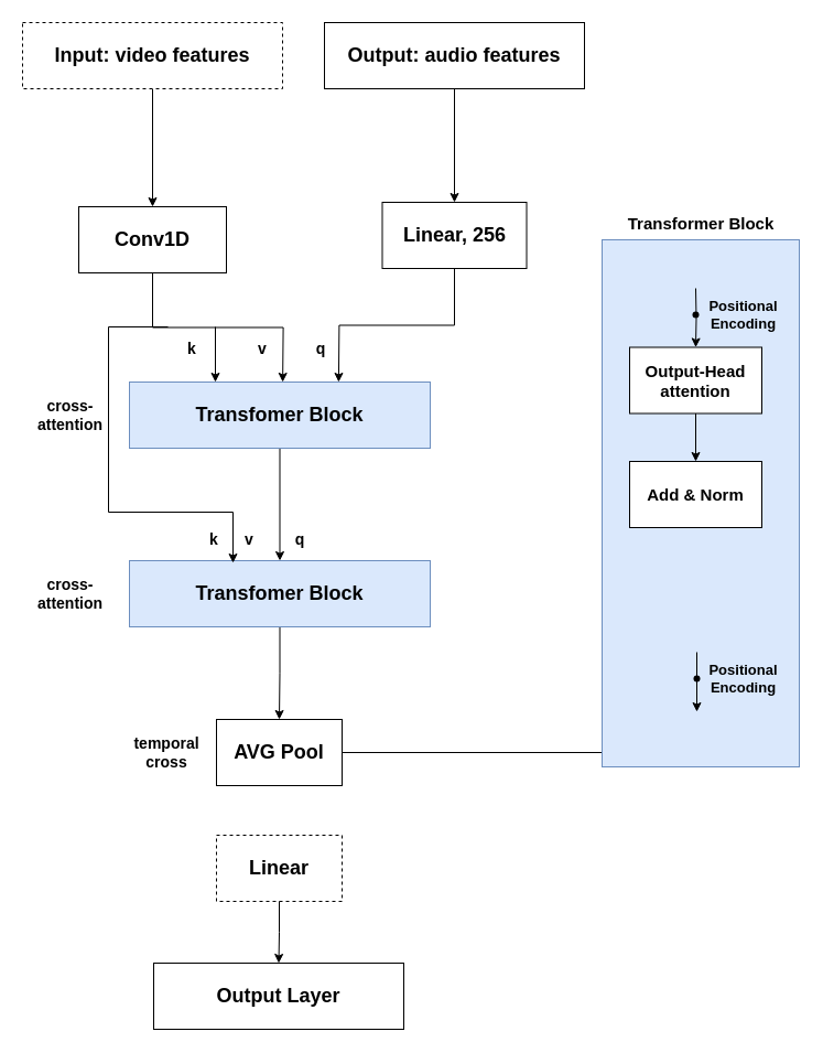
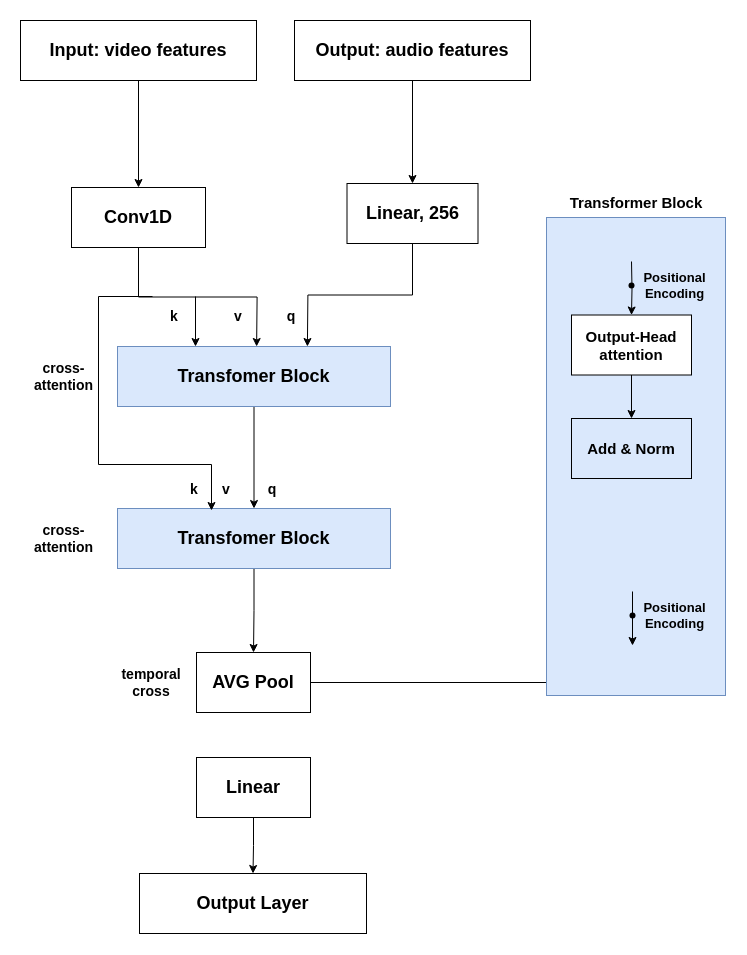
  <mxCell id="0" />
  <mxCell id="1" parent="0" />
  <mxCell id="2" style="edgeStyle=orthogonalEdgeStyle;rounded=0;orthogonalLoop=1;jettySize=auto;html=1;exitX=0.5;exitY=1;exitDx=0;exitDy=0;entryX=0.5;entryY=0;entryDx=0;entryDy=0;" edge="1" parent="1" source="3" target="5"><mxGeometry relative="1" as="geometry" /></mxCell>
- <mxCell id="3" value="&lt;font size=&quot;1&quot;&gt;&lt;b style=&quot;font-size: 18px;&quot;&gt;Input: video features&lt;/b&gt;&lt;/font&gt;" style="rounded=0;whiteSpace=wrap;html=1;dashed=1;" vertex="1" parent="1"><mxGeometry x="20" y="20" width="236" height="60" as="geometry" /></mxCell>
+ <mxCell id="3" value="&lt;font size=&quot;1&quot;&gt;&lt;b style=&quot;font-size: 18px;&quot;&gt;Input: video features&lt;/b&gt;&lt;/font&gt;" style="rounded=0;whiteSpace=wrap;html=1;" vertex="1" parent="1"><mxGeometry x="20" y="20" width="236" height="60" as="geometry" /></mxCell>
  <mxCell id="4" value="&lt;font style=&quot;font-size: 18px;&quot;&gt;&lt;b&gt;Linear, 256&lt;br&gt;&lt;/b&gt;&lt;/font&gt;" style="rounded=0;whiteSpace=wrap;html=1;" vertex="1" parent="1"><mxGeometry x="346.5" y="183" width="131" height="60" as="geometry" /></mxCell>
  <mxCell id="5" value="&lt;font style=&quot;font-size: 18px;&quot;&gt;&lt;b&gt;Conv1D&lt;br&gt;&lt;/b&gt;&lt;/font&gt;" style="rounded=0;whiteSpace=wrap;html=1;" vertex="1" parent="1"><mxGeometry x="71" y="187" width="134" height="60" as="geometry" /></mxCell>
  <mxCell id="6" value="" style="edgeStyle=orthogonalEdgeStyle;rounded=0;orthogonalLoop=1;jettySize=auto;html=1;" edge="1" parent="1" source="7" target="9"><mxGeometry relative="1" as="geometry" /></mxCell>
  <mxCell id="7" value="&lt;font style=&quot;font-size: 18px;&quot;&gt;&lt;b&gt;Transfomer Block&lt;br&gt;&lt;/b&gt;&lt;/font&gt;" style="rounded=0;whiteSpace=wrap;html=1;fillColor=#dae8fc;strokeColor=#6c8ebf;" vertex="1" parent="1"><mxGeometry x="117" y="346" width="273" height="60" as="geometry" /></mxCell>
  <mxCell id="8" value="" style="edgeStyle=orthogonalEdgeStyle;rounded=0;orthogonalLoop=1;jettySize=auto;html=1;" edge="1" parent="1" source="9" target="17"><mxGeometry relative="1" as="geometry" /></mxCell>
  <mxCell id="9" value="&lt;font style=&quot;font-size: 18px;&quot;&gt;&lt;b&gt;Transfomer Block&lt;br&gt;&lt;/b&gt;&lt;/font&gt;" style="rounded=0;whiteSpace=wrap;html=1;fillColor=#dae8fc;strokeColor=#6c8ebf;" vertex="1" parent="1"><mxGeometry x="117" y="508" width="273" height="60" as="geometry" /></mxCell>
  <mxCell id="10" style="edgeStyle=orthogonalEdgeStyle;rounded=0;orthogonalLoop=1;jettySize=auto;html=1;exitX=0.5;exitY=1;exitDx=0;exitDy=0;entryX=0.626;entryY=0;entryDx=0;entryDy=0;entryPerimeter=0;" edge="1" parent="1" source="4"><mxGeometry relative="1" as="geometry"><mxPoint x="306.898" y="346" as="targetPoint" /></mxGeometry></mxCell>
  <mxCell id="11" style="edgeStyle=orthogonalEdgeStyle;rounded=0;orthogonalLoop=1;jettySize=auto;html=1;exitX=0.5;exitY=1;exitDx=0;exitDy=0;entryX=0.44;entryY=0;entryDx=0;entryDy=0;entryPerimeter=0;" edge="1" parent="1" source="5"><mxGeometry relative="1" as="geometry"><mxPoint x="256.12" y="346" as="targetPoint" /></mxGeometry></mxCell>
  <mxCell id="12" value="" style="endArrow=classic;html=1;rounded=0;" edge="1" parent="1"><mxGeometry width="50" height="50" relative="1" as="geometry"><mxPoint x="195" y="296" as="sourcePoint" /><mxPoint x="195" y="346" as="targetPoint" /></mxGeometry></mxCell>
  <mxCell id="13" value="&lt;b&gt;&lt;font style=&quot;font-size: 14px;&quot;&gt;k&lt;/font&gt;&lt;/b&gt;" style="text;html=1;align=center;verticalAlign=middle;whiteSpace=wrap;rounded=0;" vertex="1" parent="1"><mxGeometry x="163" y="301" width="22" height="30" as="geometry" /></mxCell>
  <mxCell id="14" value="&lt;b&gt;&lt;font style=&quot;font-size: 14px;&quot;&gt;v&lt;/font&gt;&lt;/b&gt;" style="text;html=1;align=center;verticalAlign=middle;whiteSpace=wrap;rounded=0;" vertex="1" parent="1"><mxGeometry x="227" y="301" width="22" height="30" as="geometry" /></mxCell>
  <mxCell id="15" value="&lt;b style=&quot;font-size: 14px;&quot;&gt;q&lt;/b&gt;" style="text;html=1;align=center;verticalAlign=middle;whiteSpace=wrap;rounded=0;" vertex="1" parent="1"><mxGeometry x="280" y="301" width="22" height="30" as="geometry" /></mxCell>
  <mxCell id="16" value="" style="group" vertex="1" connectable="0" parent="1"><mxGeometry x="139" y="652" width="227" height="200" as="geometry" /></mxCell>
  <mxCell id="17" value="&lt;font style=&quot;font-size: 18px;&quot;&gt;&lt;b&gt;AVG Pool&lt;br&gt;&lt;/b&gt;&lt;/font&gt;" style="rounded=0;whiteSpace=wrap;html=1;" vertex="1" parent="16"><mxGeometry x="57" width="114" height="60" as="geometry" /></mxCell>
- <mxCell id="18" value="&lt;font style=&quot;font-size: 18px;&quot;&gt;&lt;b&gt;Linear&lt;/b&gt;&lt;/font&gt;" style="rounded=0;whiteSpace=wrap;html=1;dashed=1;" vertex="1" parent="16"><mxGeometry x="57" y="105" width="114" height="60" as="geometry" /></mxCell>
+ <mxCell id="18" value="&lt;font style=&quot;font-size: 18px;&quot;&gt;&lt;b&gt;Linear&lt;/b&gt;&lt;/font&gt;" style="rounded=0;whiteSpace=wrap;html=1;" vertex="1" parent="16"><mxGeometry x="57" y="105" width="114" height="60" as="geometry" /></mxCell>
  <mxCell id="19" value="" style="edgeStyle=orthogonalEdgeStyle;rounded=0;orthogonalLoop=1;jettySize=auto;html=1;" edge="1" parent="16" source="17" target="25"><mxGeometry relative="1" as="geometry" /></mxCell>
  <mxCell id="20" value="" style="group" vertex="1" connectable="0" parent="1"><mxGeometry x="546" y="187" width="179" height="508" as="geometry" /></mxCell>
  <mxCell id="21" value="" style="rounded=0;whiteSpace=wrap;html=1;fillColor=#dae8fc;strokeColor=#6c8ebf;" vertex="1" parent="20"><mxGeometry y="30" width="179" height="478" as="geometry" /></mxCell>
  <mxCell id="22" value="" style="edgeStyle=orthogonalEdgeStyle;rounded=0;orthogonalLoop=1;jettySize=auto;html=1;" edge="1" parent="20" target="24"><mxGeometry relative="1" as="geometry"><mxPoint x="85" y="74" as="sourcePoint" /></mxGeometry></mxCell>
  <mxCell id="23" value="" style="edgeStyle=orthogonalEdgeStyle;rounded=0;orthogonalLoop=1;jettySize=auto;html=1;" edge="1" parent="20" source="24" target="25"><mxGeometry relative="1" as="geometry" /></mxCell>
  <mxCell id="24" value="&lt;font style=&quot;font-size: 15px;&quot;&gt;&lt;b&gt;Output-Head attention&lt;br&gt;&lt;/b&gt;&lt;/font&gt;" style="rounded=0;whiteSpace=wrap;html=1;" vertex="1" parent="20"><mxGeometry x="25" y="127.5" width="120" height="60" as="geometry" /></mxCell>
- <mxCell id="25" value="&lt;font style=&quot;font-size: 15px;&quot;&gt;&lt;b&gt;Add &amp;amp; Norm&lt;br&gt;&lt;/b&gt;&lt;/font&gt;" style="rounded=0;whiteSpace=wrap;html=1;" vertex="1" parent="20"><mxGeometry x="25" y="231" width="120" height="60" as="geometry" /></mxCell>
+ <mxCell id="25" value="&lt;font style=&quot;font-size: 15px;&quot;&gt;&lt;b&gt;Add &amp;amp; Norm&lt;br&gt;&lt;/b&gt;&lt;/font&gt;" style="rounded=0;whiteSpace=wrap;html=1;fillColor=#dae8fc;" vertex="1" parent="20"><mxGeometry x="25" y="231" width="120" height="60" as="geometry" /></mxCell>
  <mxCell id="26" value="" style="shape=waypoint;sketch=0;fillStyle=solid;size=6;pointerEvents=1;points=[];fillColor=none;resizable=0;rotatable=0;perimeter=centerPerimeter;snapToPoint=1;" vertex="1" parent="20"><mxGeometry x="75" y="88" width="20" height="20" as="geometry" /></mxCell>
  <mxCell id="27" value="" style="edgeStyle=orthogonalEdgeStyle;rounded=0;orthogonalLoop=1;jettySize=auto;html=1;" edge="1" parent="20"><mxGeometry relative="1" as="geometry"><mxPoint x="86" y="404" as="sourcePoint" /><mxPoint x="86" y="458" as="targetPoint" /></mxGeometry></mxCell>
  <mxCell id="28" value="" style="shape=waypoint;sketch=0;fillStyle=solid;size=6;pointerEvents=1;points=[];fillColor=none;resizable=0;rotatable=0;perimeter=centerPerimeter;snapToPoint=1;" vertex="1" parent="20"><mxGeometry x="76" y="418" width="20" height="20" as="geometry" /></mxCell>
  <mxCell id="29" value="&lt;font style=&quot;font-size: 13px;&quot;&gt;&lt;b&gt;&lt;font style=&quot;font-size: 13px;&quot;&gt;Positional Encoding&lt;/font&gt;&lt;/b&gt;&lt;/font&gt;" style="text;html=1;align=center;verticalAlign=middle;whiteSpace=wrap;rounded=0;" vertex="1" parent="20"><mxGeometry x="95" y="78.5" width="67" height="39" as="geometry" /></mxCell>
  <mxCell id="30" value="&lt;font style=&quot;font-size: 13px;&quot;&gt;&lt;b&gt;&lt;font style=&quot;font-size: 13px;&quot;&gt;Positional Encoding&lt;/font&gt;&lt;/b&gt;&lt;/font&gt;" style="text;html=1;align=center;verticalAlign=middle;whiteSpace=wrap;rounded=0;" vertex="1" parent="20"><mxGeometry x="95" y="408.5" width="67" height="39" as="geometry" /></mxCell>
  <mxCell id="31" value="&lt;b&gt;&lt;font style=&quot;font-size: 15px;&quot;&gt;Transformer Block&lt;/font&gt;&lt;/b&gt;" style="text;html=1;align=center;verticalAlign=middle;whiteSpace=wrap;rounded=0;shadow=0;" vertex="1" parent="20"><mxGeometry x="19.5" width="140" height="30" as="geometry" /></mxCell>
  <mxCell id="32" value="&lt;font style=&quot;font-size: 14px;&quot;&gt;&lt;b&gt;cross-attention&lt;/b&gt;&lt;/font&gt;" style="text;html=1;align=center;verticalAlign=middle;whiteSpace=wrap;rounded=0;" vertex="1" parent="1"><mxGeometry x="30" y="514.5" width="67" height="47" as="geometry" /></mxCell>
  <mxCell id="33" value="&lt;font style=&quot;font-size: 14px;&quot;&gt;&lt;b&gt;cross-attention&lt;/b&gt;&lt;/font&gt;" style="text;html=1;align=center;verticalAlign=middle;whiteSpace=wrap;rounded=0;" vertex="1" parent="1"><mxGeometry x="30" y="352.5" width="67" height="47" as="geometry" /></mxCell>
  <mxCell id="34" value="" style="edgeStyle=orthogonalEdgeStyle;rounded=0;orthogonalLoop=1;jettySize=auto;html=1;" edge="1" parent="1" source="35" target="4"><mxGeometry relative="1" as="geometry" /></mxCell>
  <mxCell id="35" value="&lt;font size=&quot;1&quot;&gt;&lt;b style=&quot;font-size: 18px;&quot;&gt;Output: audio features&lt;/b&gt;&lt;/font&gt;" style="rounded=0;whiteSpace=wrap;html=1;" vertex="1" parent="1"><mxGeometry x="294" y="20" width="236" height="60" as="geometry" /></mxCell>
  <mxCell id="36" value="&lt;font style=&quot;font-size: 18px;&quot;&gt;&lt;b&gt;Output Layer&lt;br&gt;&lt;/b&gt;&lt;/font&gt;" style="rounded=0;whiteSpace=wrap;html=1;" vertex="1" parent="1"><mxGeometry x="139" y="873" width="227" height="60" as="geometry" /></mxCell>
  <mxCell id="37" value="" style="edgeStyle=orthogonalEdgeStyle;rounded=0;orthogonalLoop=1;jettySize=auto;html=1;" edge="1" parent="1" source="18" target="36"><mxGeometry relative="1" as="geometry" /></mxCell>
  <mxCell id="38" value="" style="endArrow=classic;html=1;rounded=0;" edge="1" parent="1"><mxGeometry width="50" height="50" relative="1" as="geometry"><mxPoint x="152" y="296" as="sourcePoint" /><mxPoint x="211" y="510" as="targetPoint" /><Array as="points"><mxPoint x="98" y="296" /><mxPoint x="98" y="464" /><mxPoint x="211" y="464" /></Array></mxGeometry></mxCell>
  <mxCell id="39" value="&lt;b&gt;&lt;font style=&quot;font-size: 14px;&quot;&gt;k&lt;/font&gt;&lt;/b&gt;" style="text;html=1;align=center;verticalAlign=middle;whiteSpace=wrap;rounded=0;" vertex="1" parent="1"><mxGeometry x="183" y="474" width="22" height="30" as="geometry" /></mxCell>
  <mxCell id="40" value="&lt;b style=&quot;font-size: 14px;&quot;&gt;q&lt;/b&gt;" style="text;html=1;align=center;verticalAlign=middle;whiteSpace=wrap;rounded=0;" vertex="1" parent="1"><mxGeometry x="261" y="474" width="22" height="30" as="geometry" /></mxCell>
  <mxCell id="41" value="&lt;b&gt;&lt;font style=&quot;font-size: 14px;&quot;&gt;v&lt;/font&gt;&lt;/b&gt;" style="text;html=1;align=center;verticalAlign=middle;whiteSpace=wrap;rounded=0;" vertex="1" parent="1"><mxGeometry x="215" y="474" width="22" height="30" as="geometry" /></mxCell>
  <mxCell id="42" value="&lt;font style=&quot;font-size: 14px;&quot;&gt;&lt;b&gt;temporal cross&lt;/b&gt;&lt;/font&gt;" style="text;html=1;align=center;verticalAlign=middle;whiteSpace=wrap;rounded=0;" vertex="1" parent="1"><mxGeometry x="111" y="654" width="80" height="56" as="geometry" /></mxCell>
